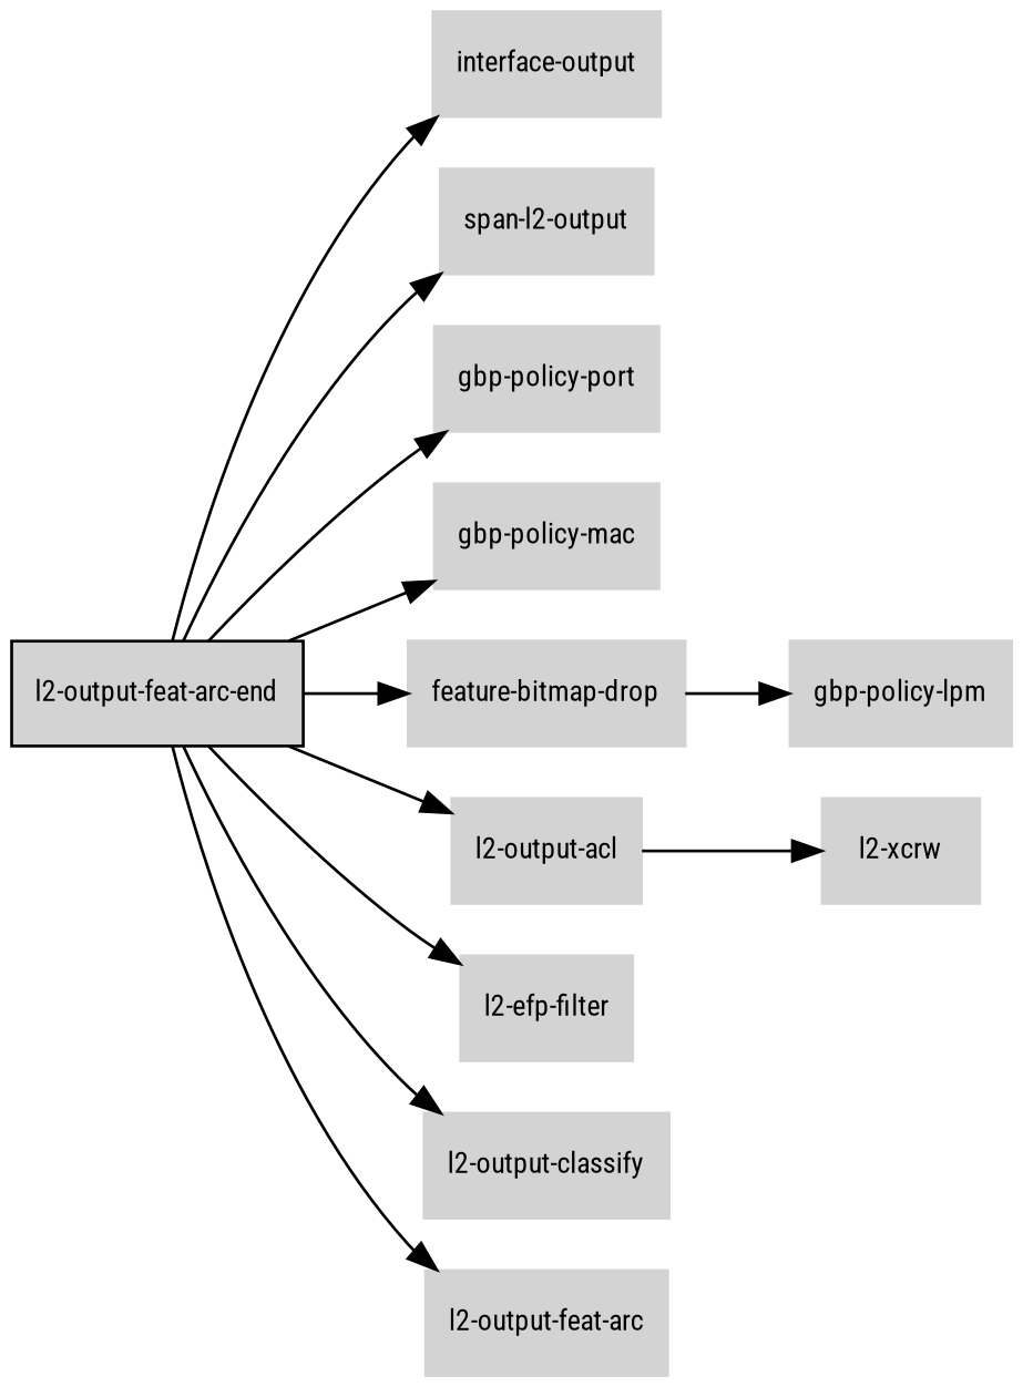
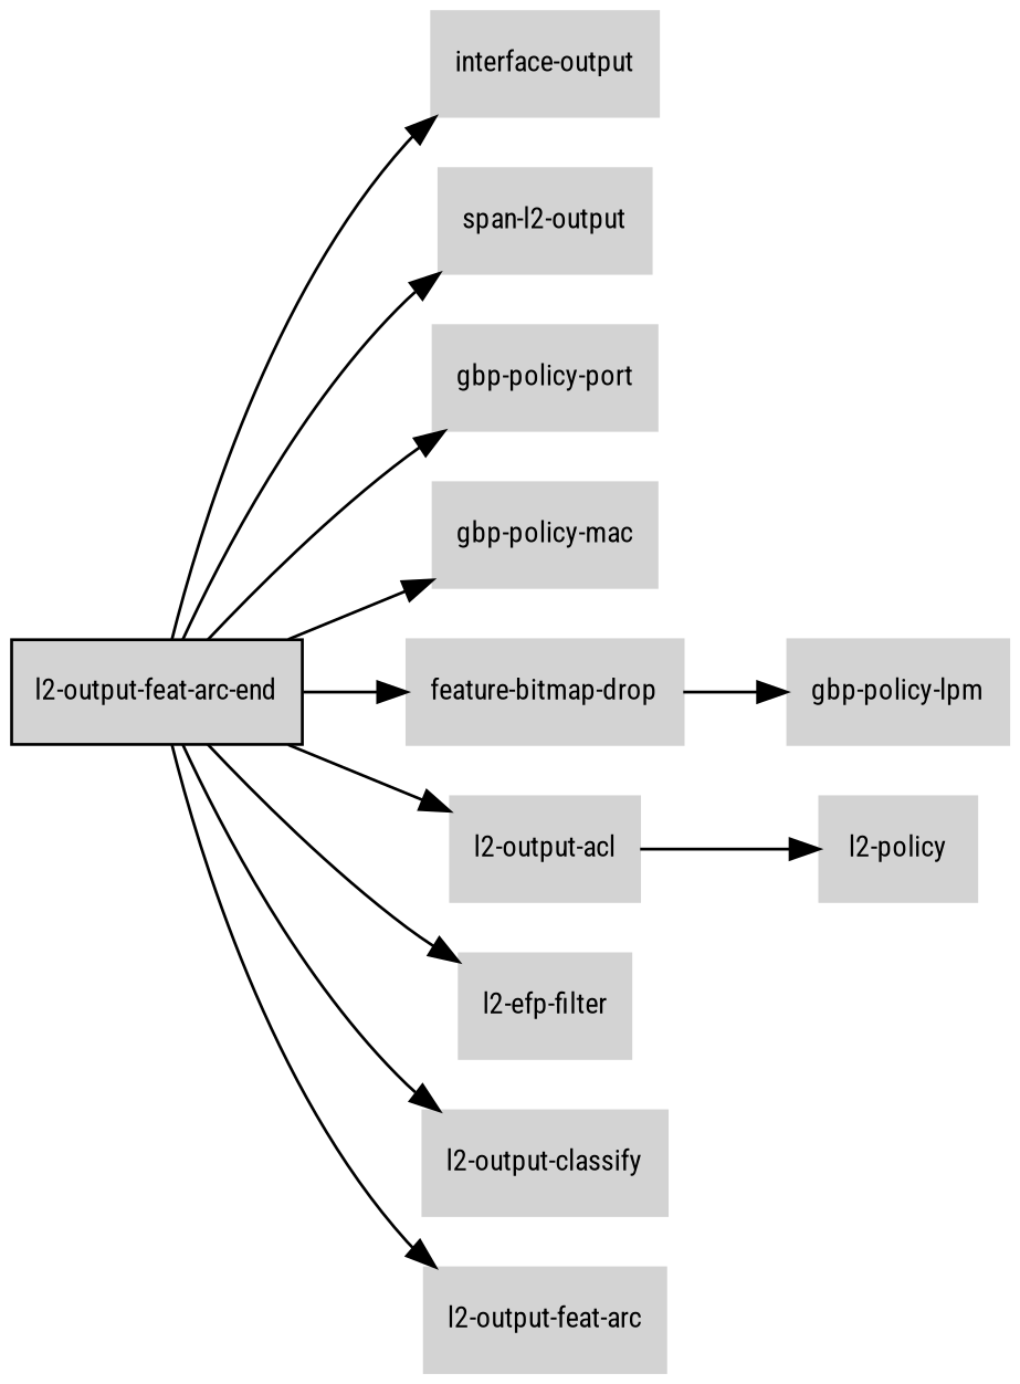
  digraph {
    fontname="Roboto Condensed"
    rankdir=LR
    node [color=lightgray fillcolor=lightgray fontcolor=black fontname="Roboto Condensed" fontsize=10 shape=box style=filled]
    edge [fontname="Roboto Condensed" fontsize=8]
    "l2-output-feat-arc-end" [color=black]
    "interface-output"
    "span-l2-output"
    "gbp-policy-port"
    "gbp-policy-mac"
    "feature-bitmap-drop"
    "l2-output-acl"
    "l2-efp-filter"
    "l2-output-classify"
    "l2-output-feat-arc"
    "gbp-policy-lpm"
-   "l2-xcrw"
+   "l2-xcrw" [label="l2-policy"]
    "l2-output-feat-arc-end" -> "interface-output"
    "l2-output-feat-arc-end" -> "span-l2-output"
    "l2-output-feat-arc-end" -> "gbp-policy-port"
    "l2-output-feat-arc-end" -> "gbp-policy-mac"
    "l2-output-feat-arc-end" -> "feature-bitmap-drop"
    "l2-output-feat-arc-end" -> "l2-output-acl"
    "l2-output-feat-arc-end" -> "l2-efp-filter"
    "l2-output-feat-arc-end" -> "l2-output-classify"
    "l2-output-feat-arc-end" -> "l2-output-feat-arc"
    "feature-bitmap-drop" -> "gbp-policy-lpm"
    "l2-output-acl" -> "l2-xcrw"
  }
